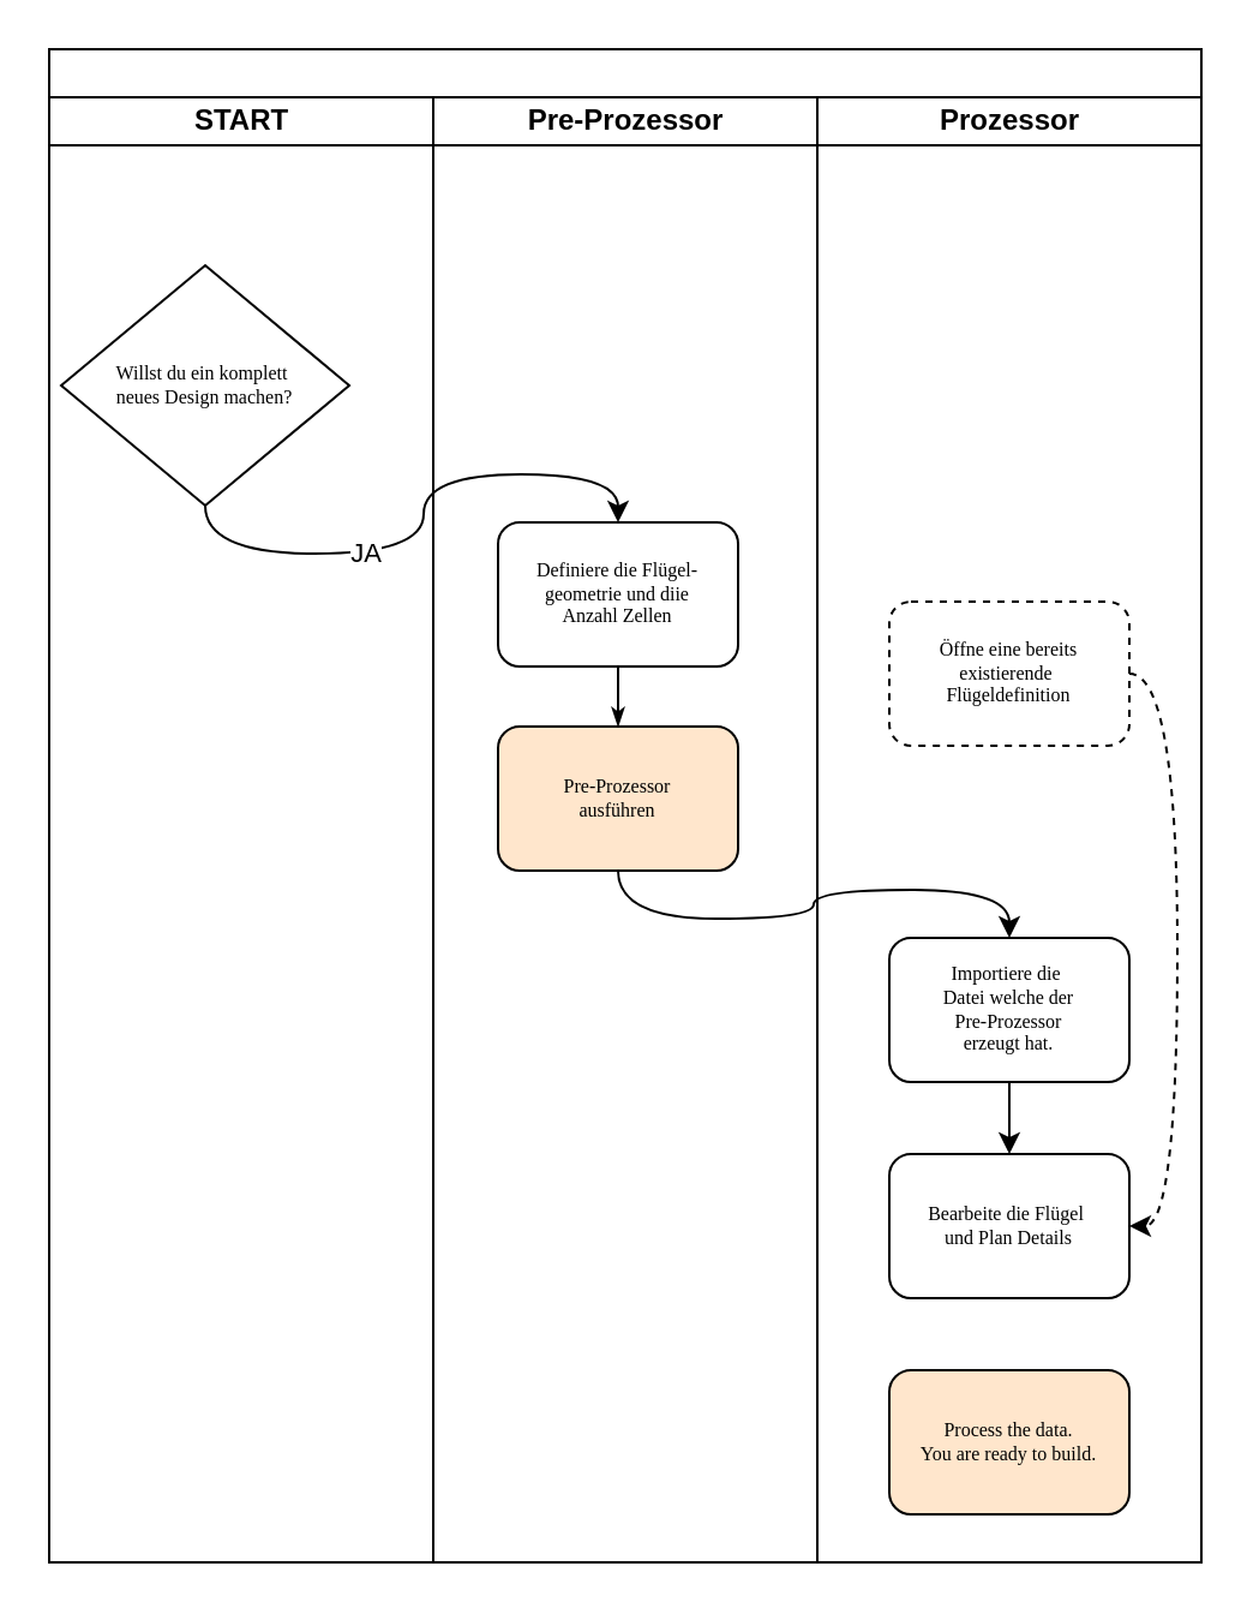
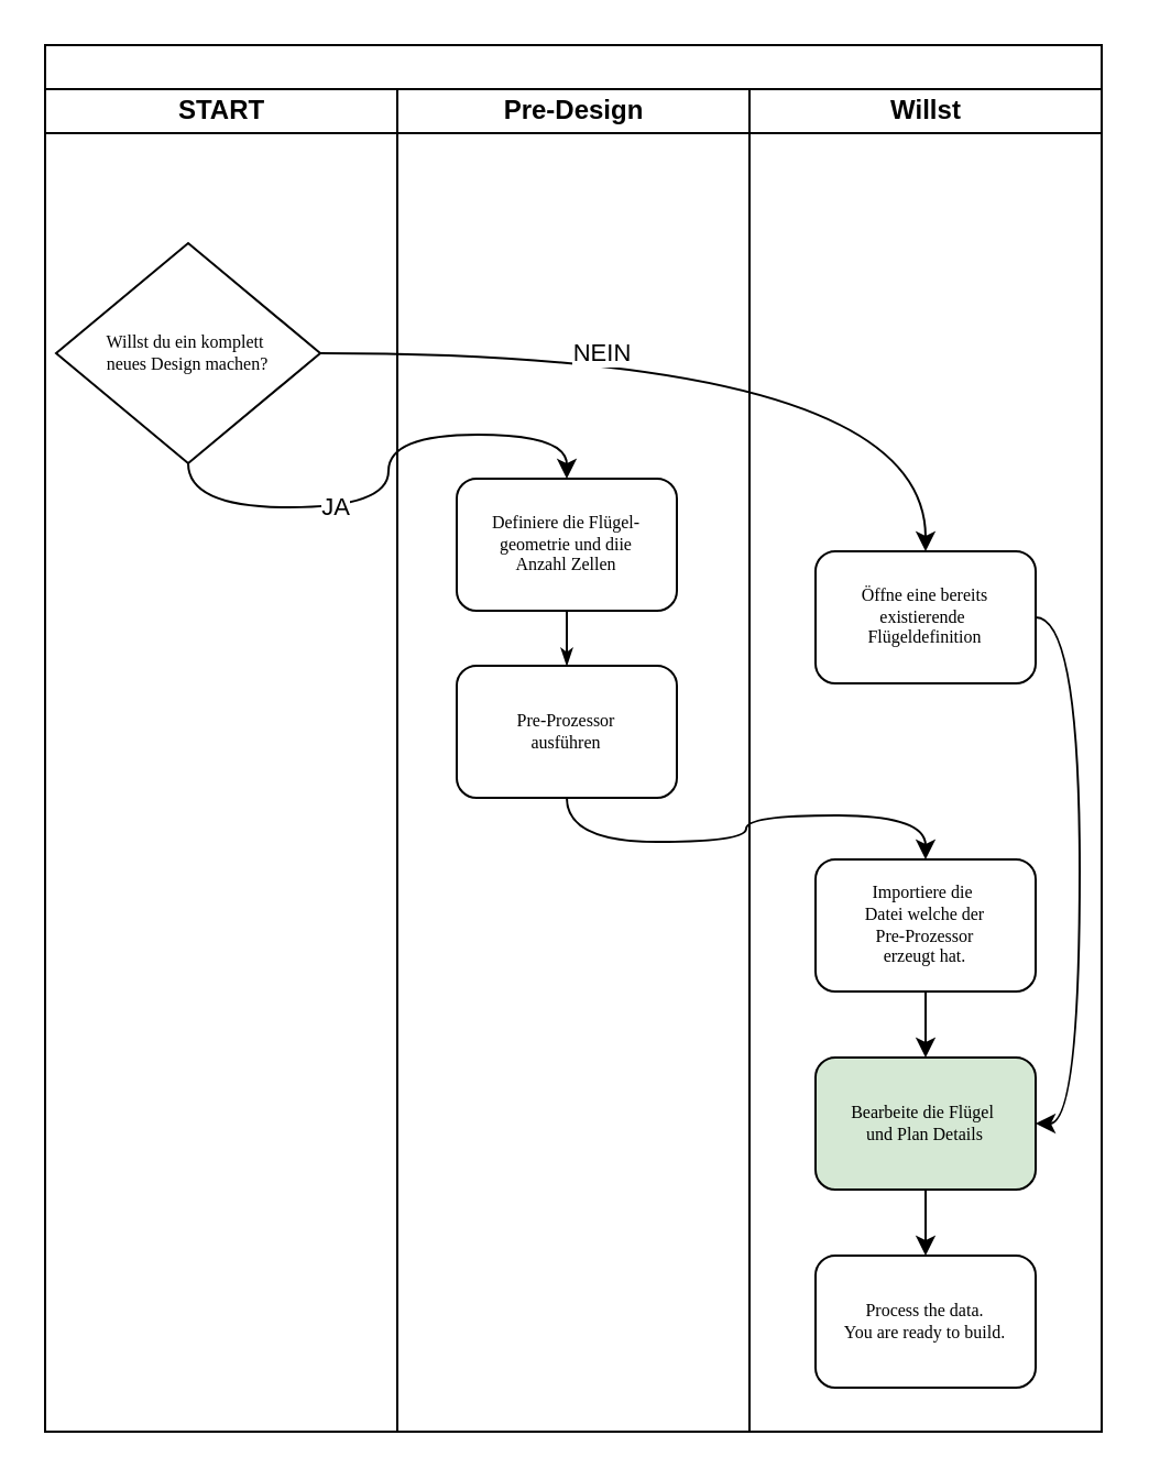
  <mxCell id="0" />
  <mxCell id="1" parent="0" />
  <mxCell id="2" value="" style="swimlane;html=1;childLayout=stackLayout;startSize=20;rounded=0;shadow=0;labelBackgroundColor=none;strokeWidth=1;fontFamily=Verdana;fontSize=8;align=center;" parent="1" vertex="1"><mxGeometry x="20" y="20" width="480" height="630" as="geometry" /></mxCell>
  <mxCell id="3" value="START" style="swimlane;html=1;startSize=20;" parent="2" vertex="1"><mxGeometry y="20" width="160" height="610" as="geometry" /></mxCell>
  <mxCell id="4" value="Willst du ein komplett&amp;nbsp;&lt;br&gt;neues Design machen?" style="rhombus;whiteSpace=wrap;html=1;rounded=0;shadow=0;labelBackgroundColor=none;strokeWidth=1;fontFamily=Verdana;fontSize=8;align=center;" parent="3" vertex="1"><mxGeometry x="5" y="70" width="120" height="100" as="geometry" /></mxCell>
- <mxCell id="5" value="Pre-Prozessor" style="swimlane;html=1;startSize=20;" parent="2" vertex="1"><mxGeometry x="160" y="20" width="160" height="610" as="geometry" /></mxCell>
+ <mxCell id="5" value="Pre-Design" style="swimlane;html=1;startSize=20;" parent="2" vertex="1"><mxGeometry x="160" y="20" width="160" height="610" as="geometry" /></mxCell>
  <mxCell id="6" value="Definiere die Flügel-&lt;br&gt;geometrie und diie&lt;br&gt;Anzahl Zellen" style="rounded=1;whiteSpace=wrap;html=1;shadow=0;labelBackgroundColor=none;strokeWidth=1;fontFamily=Verdana;fontSize=8;align=center;" parent="5" vertex="1"><mxGeometry x="27" y="177" width="100" height="60" as="geometry" /></mxCell>
- <mxCell id="7" value="Pre-Prozessor &lt;br&gt;ausführen" style="rounded=1;whiteSpace=wrap;html=1;shadow=0;labelBackgroundColor=none;strokeWidth=1;fontFamily=Verdana;fontSize=8;align=center;fillColor=#ffe6cc;" parent="5" vertex="1"><mxGeometry x="27" y="262" width="100" height="60" as="geometry" /></mxCell>
+ <mxCell id="7" value="Pre-Prozessor &lt;br&gt;ausführen" style="rounded=1;whiteSpace=wrap;html=1;shadow=0;labelBackgroundColor=none;strokeWidth=1;fontFamily=Verdana;fontSize=8;align=center;" parent="5" vertex="1"><mxGeometry x="27" y="262" width="100" height="60" as="geometry" /></mxCell>
  <mxCell id="8" style="edgeStyle=orthogonalEdgeStyle;rounded=1;html=1;labelBackgroundColor=none;startArrow=none;startFill=0;startSize=5;endArrow=classicThin;endFill=1;endSize=5;jettySize=auto;orthogonalLoop=1;strokeWidth=1;fontFamily=Verdana;fontSize=8" parent="5" source="6" target="7" edge="1"><mxGeometry relative="1" as="geometry" /></mxCell>
- <mxCell id="9" value="Prozessor" style="swimlane;html=1;startSize=20;" parent="2" vertex="1"><mxGeometry x="320" y="20" width="160" height="610" as="geometry" /></mxCell>
+ <mxCell id="9" value="Willst" style="swimlane;html=1;startSize=20;" parent="2" vertex="1"><mxGeometry x="320" y="20" width="160" height="610" as="geometry" /></mxCell>
  <mxCell id="10" value="Importiere die&amp;nbsp;&lt;br&gt;Datei welche der &lt;br&gt;Pre-Prozessor&lt;br&gt;erzeugt hat." style="rounded=1;whiteSpace=wrap;html=1;shadow=0;labelBackgroundColor=none;strokeWidth=1;fontFamily=Verdana;fontSize=8;align=center;" parent="9" vertex="1"><mxGeometry x="30" y="350" width="100" height="60" as="geometry" /></mxCell>
- <mxCell id="11" value="Bearbeite die Flügel&amp;nbsp;&lt;br&gt;und Plan Details" style="rounded=1;whiteSpace=wrap;html=1;shadow=0;labelBackgroundColor=none;strokeWidth=1;fontFamily=Verdana;fontSize=8;align=center;" parent="9" vertex="1"><mxGeometry x="30" y="440" width="100" height="60" as="geometry" /></mxCell>
+ <mxCell id="11" value="Bearbeite die Flügel&amp;nbsp;&lt;br&gt;und Plan Details" style="rounded=1;whiteSpace=wrap;html=1;shadow=0;labelBackgroundColor=none;strokeWidth=1;fontFamily=Verdana;fontSize=8;align=center;fillColor=#d5e8d4;" parent="9" vertex="1"><mxGeometry x="30" y="440" width="100" height="60" as="geometry" /></mxCell>
  <mxCell id="12" style="edgeStyle=orthogonalEdgeStyle;rounded=0;orthogonalLoop=1;jettySize=auto;html=1;exitX=0.5;exitY=1;exitDx=0;exitDy=0;curved=1;entryX=0.5;entryY=0;entryDx=0;entryDy=0;" edge="1" parent="9" source="10" target="11"><mxGeometry relative="1" as="geometry"><mxPoint x="-80" y="332" as="sourcePoint" /><mxPoint x="90" y="360" as="targetPoint" /></mxGeometry></mxCell>
- <mxCell id="13" value="Process the data.&lt;br&gt;You are ready to build." style="rounded=1;whiteSpace=wrap;html=1;shadow=0;labelBackgroundColor=none;strokeWidth=1;fontFamily=Verdana;fontSize=8;align=center;fillColor=#ffe6cc;" vertex="1" parent="9"><mxGeometry x="30" y="530" width="100" height="60" as="geometry" /></mxCell>
- <mxCell id="15" value="Öffne eine bereits&lt;br&gt;existierende&amp;nbsp;&lt;br&gt;Flügeldefinition" style="rounded=1;whiteSpace=wrap;html=1;shadow=0;labelBackgroundColor=none;strokeWidth=1;fontFamily=Verdana;fontSize=8;align=center;dashed=1;" vertex="1" parent="9"><mxGeometry x="30" y="210" width="100" height="60" as="geometry" /></mxCell>
- <mxCell id="16" style="edgeStyle=orthogonalEdgeStyle;rounded=0;orthogonalLoop=1;jettySize=auto;html=1;exitX=1;exitY=0.5;exitDx=0;exitDy=0;curved=1;entryX=1;entryY=0.5;entryDx=0;entryDy=0;dashed=1;" edge="1" parent="9" source="15" target="11"><mxGeometry relative="1" as="geometry"><mxPoint x="-80" y="332" as="sourcePoint" /><mxPoint x="90" y="360" as="targetPoint" /></mxGeometry></mxCell>
+ <mxCell id="13" value="Process the data.&lt;br&gt;You are ready to build." style="rounded=1;whiteSpace=wrap;html=1;shadow=0;labelBackgroundColor=none;strokeWidth=1;fontFamily=Verdana;fontSize=8;align=center;" vertex="1" parent="9"><mxGeometry x="30" y="530" width="100" height="60" as="geometry" /></mxCell>
+ <mxCell id="14" style="edgeStyle=orthogonalEdgeStyle;rounded=0;orthogonalLoop=1;jettySize=auto;html=1;exitX=0.5;exitY=1;exitDx=0;exitDy=0;curved=1;entryX=0.5;entryY=0;entryDx=0;entryDy=0;" edge="1" parent="9" source="11" target="13"><mxGeometry relative="1" as="geometry"><mxPoint x="90" y="420" as="sourcePoint" /><mxPoint x="90" y="450" as="targetPoint" /></mxGeometry></mxCell>
+ <mxCell id="15" value="Öffne eine bereits&lt;br&gt;existierende&amp;nbsp;&lt;br&gt;Flügeldefinition" style="rounded=1;whiteSpace=wrap;html=1;shadow=0;labelBackgroundColor=none;strokeWidth=1;fontFamily=Verdana;fontSize=8;align=center;" vertex="1" parent="9"><mxGeometry x="30" y="210" width="100" height="60" as="geometry" /></mxCell>
+ <mxCell id="16" style="edgeStyle=orthogonalEdgeStyle;rounded=0;orthogonalLoop=1;jettySize=auto;html=1;exitX=1;exitY=0.5;exitDx=0;exitDy=0;curved=1;entryX=1;entryY=0.5;entryDx=0;entryDy=0;" edge="1" parent="9" source="15" target="11"><mxGeometry relative="1" as="geometry"><mxPoint x="-80" y="332" as="sourcePoint" /><mxPoint x="90" y="360" as="targetPoint" /></mxGeometry></mxCell>
  <mxCell id="17" style="edgeStyle=orthogonalEdgeStyle;rounded=0;orthogonalLoop=1;jettySize=auto;html=1;exitX=0.5;exitY=1;exitDx=0;exitDy=0;curved=1;" edge="1" parent="2" source="4" target="6"><mxGeometry relative="1" as="geometry" /></mxCell>
  <mxCell id="18" value="JA" style="edgeLabel;html=1;align=center;verticalAlign=middle;resizable=0;points=[];" vertex="1" connectable="0" parent="17"><mxGeometry x="-0.309" y="2" relative="1" as="geometry"><mxPoint x="1" y="1" as="offset" /></mxGeometry></mxCell>
  <mxCell id="19" style="edgeStyle=orthogonalEdgeStyle;rounded=0;orthogonalLoop=1;jettySize=auto;html=1;exitX=0.5;exitY=1;exitDx=0;exitDy=0;curved=1;entryX=0.5;entryY=0;entryDx=0;entryDy=0;" edge="1" parent="2" source="7" target="10"><mxGeometry relative="1" as="geometry"><mxPoint x="90" y="185" as="sourcePoint" /><mxPoint x="240" y="207" as="targetPoint" /></mxGeometry></mxCell>
+ <mxCell id="20" style="edgeStyle=orthogonalEdgeStyle;rounded=0;orthogonalLoop=1;jettySize=auto;html=1;exitX=1;exitY=0.5;exitDx=0;exitDy=0;curved=1;entryX=0.5;entryY=0;entryDx=0;entryDy=0;" edge="1" parent="2" source="4" target="15"><mxGeometry relative="1" as="geometry"><mxPoint x="90" y="185" as="sourcePoint" /><mxPoint x="240" y="207" as="targetPoint" /></mxGeometry></mxCell>
+ <mxCell id="21" value="NEIN" style="edgeLabel;html=1;align=center;verticalAlign=middle;resizable=0;points=[];" vertex="1" connectable="0" parent="20"><mxGeometry x="-0.309" y="2" relative="1" as="geometry"><mxPoint x="1" y="1" as="offset" /></mxGeometry></mxCell>
